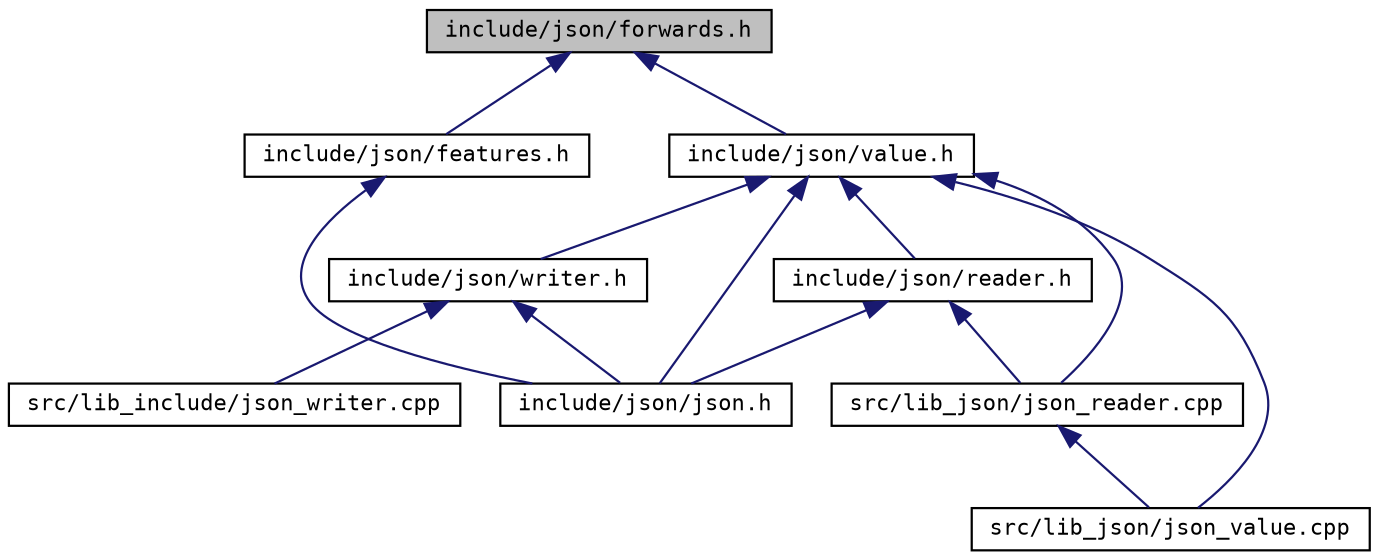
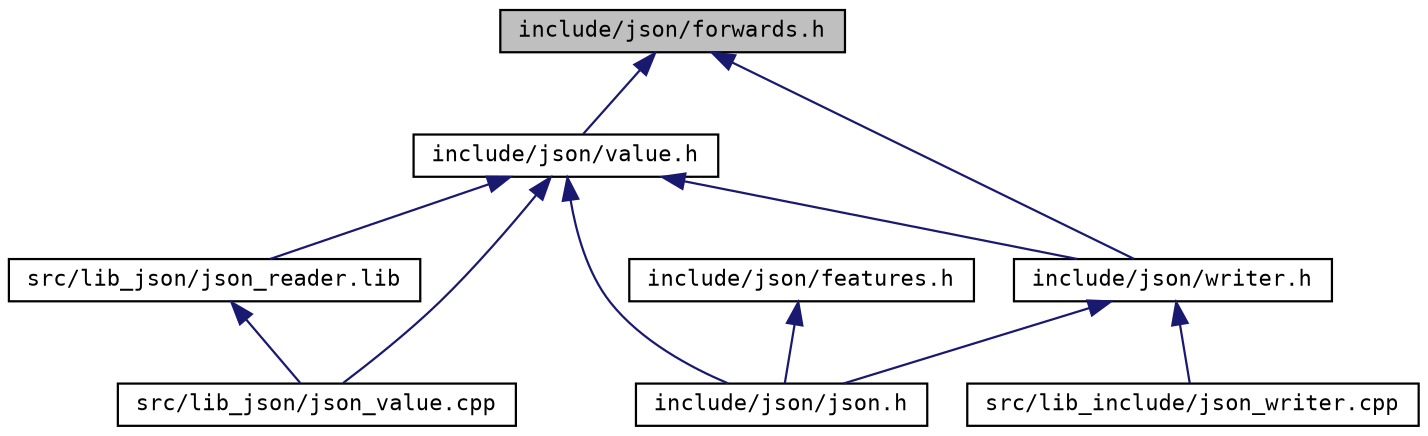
  digraph {
    fontname="DejaVu Sans Mono"
    node [color=black fillcolor=white fontname="DejaVu Sans Mono" fontsize=10 shape=record style=filled]
    edge [color=midnightblue dir=back fontname="DejaVu Sans Mono" fontsize=10 labelfontname=FreeSans labelfontsize=10 style=solid]
    n1 [fillcolor=grey75 fontcolor=black height=0.2 label="include/json/forwards.h" width=0.4]
    n2 [height=0.2 label="include/json/features.h" width=0.4]
    n3 [height=0.2 label="include/json/value.h" width=0.4]
    n4 [height=0.2 label="include/json/json.h" width=0.4]
-   n5 [height=0.2 label="include/json/reader.h" width=0.4]
-   n6 [height=0.2 label="src/lib_json/json_reader.cpp" width=0.4]
+   n6 [height=0.2 label="src/lib_json/json_reader.lib" width=0.4]
    n7 [height=0.2 label="include/json/writer.h" width=0.4]
    n8 [height=0.2 label="src/lib_json/json_value.cpp" width=0.4]
    n9 [height=0.2 label="src/lib_include/json_writer.cpp" width=0.4]
-   n1 -> n2
+   n1 -> n7
    n1 -> n3
    n2 -> n4
    n3 -> n4
-   n3 -> n5
    n3 -> n6
    n3 -> n7
    n3 -> n8
-   n5 -> n4
-   n5 -> n6
    n6 -> n8
    n7 -> n4
    n7 -> n9
  }
